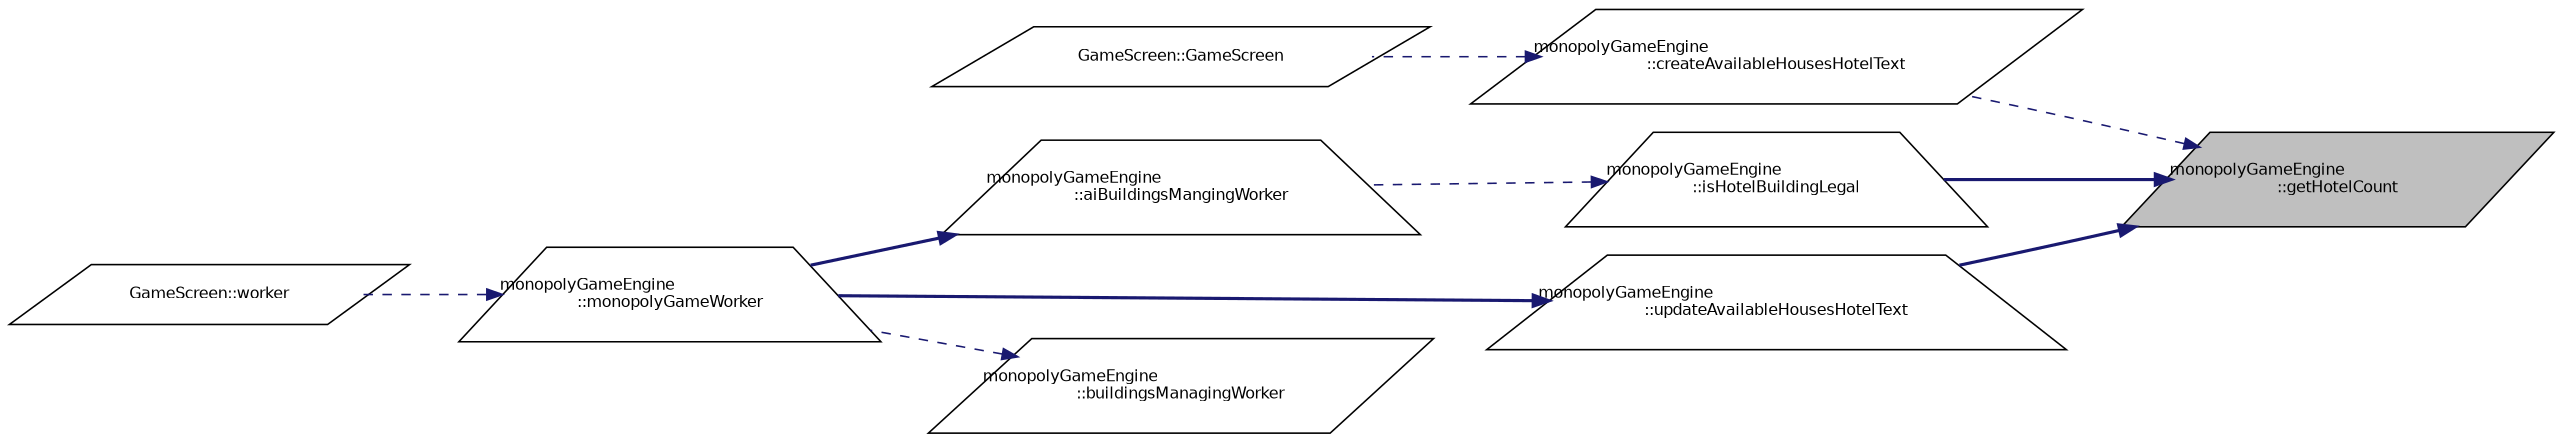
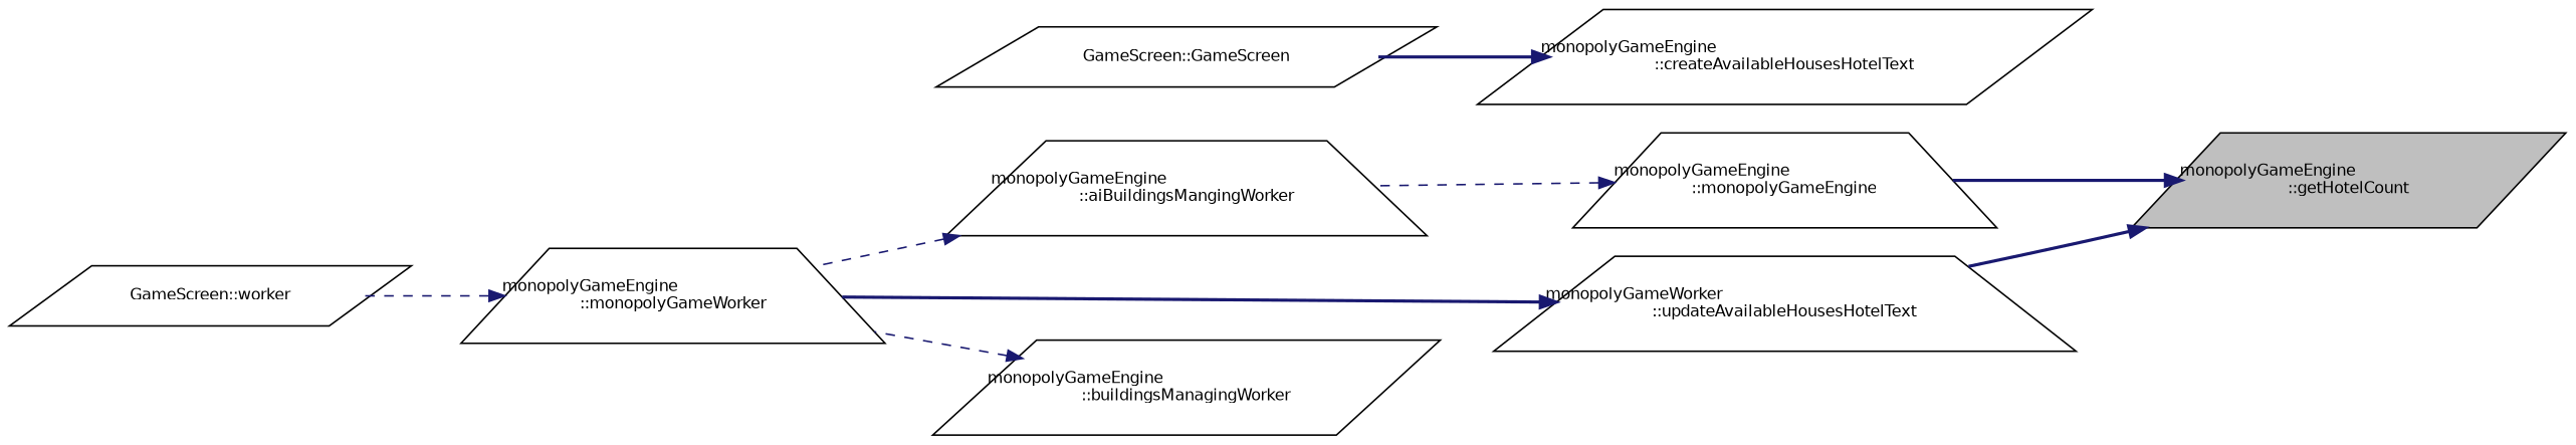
  digraph {
    rankdir=RL
    node [color=black fillcolor=white fontname=Helvetica fontsize=10 shape=parallelogram style=filled]
    edge [color=midnightblue dir=back fontname=Helvetica fontsize=10 labelfontname=Helvetica labelfontsize=10 style=dashed]
    n1 [fillcolor=grey75 fontcolor=black height=0.2 label="monopolyGameEngine\l::getHotelCount" width=0.4]
    n2 [height=0.2 label="monopolyGameEngine\l::createAvailableHousesHotelText" width=0.4]
-   n3 [height=0.2 label="monopolyGameEngine\l::isHotelBuildingLegal" shape=trapezium width=0.4]
-   n4 [height=0.2 label="monopolyGameEngine\l::updateAvailableHousesHotelText" shape=trapezium width=0.4]
+   n3 [height=0.2 label="monopolyGameEngine\l::monopolyGameEngine" shape=trapezium width=0.4]
+   n4 [height=0.2 label="monopolyGameWorker\l::updateAvailableHousesHotelText" shape=trapezium width=0.4]
    n5 [height=0.2 label="GameScreen::GameScreen" width=0.4]
    n6 [height=0.2 label="monopolyGameEngine\l::aiBuildingsMangingWorker" shape=trapezium width=0.4]
    n7 [height=0.2 label="monopolyGameEngine\l::monopolyGameWorker" shape=trapezium width=0.4]
    n8 [height=0.2 label="monopolyGameEngine\l::buildingsManagingWorker" width=0.4]
    n9 [height=0.2 label="GameScreen::worker" width=0.4]
-   n1 -> n2
    n1 -> n3 [style=bold]
    n1 -> n4 [style=bold]
-   n2 -> n5
+   n2 -> n5 [style=bold]
    n3 -> n6
    n4 -> n7 [style=bold]
-   n6 -> n7 [style=bold]
+   n6 -> n7
    n7 -> n9
    n8 -> n7
  }
